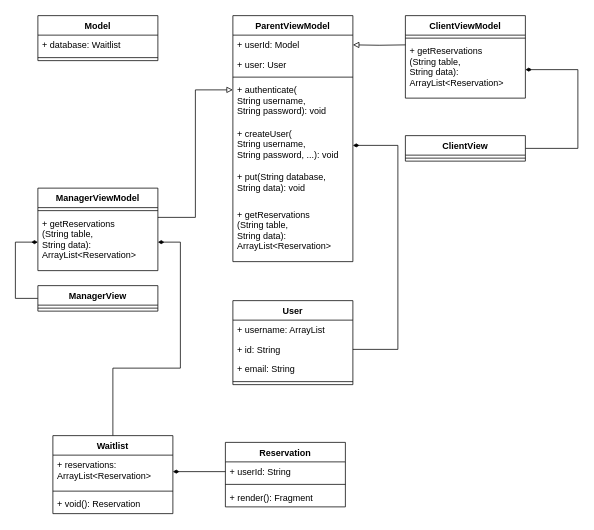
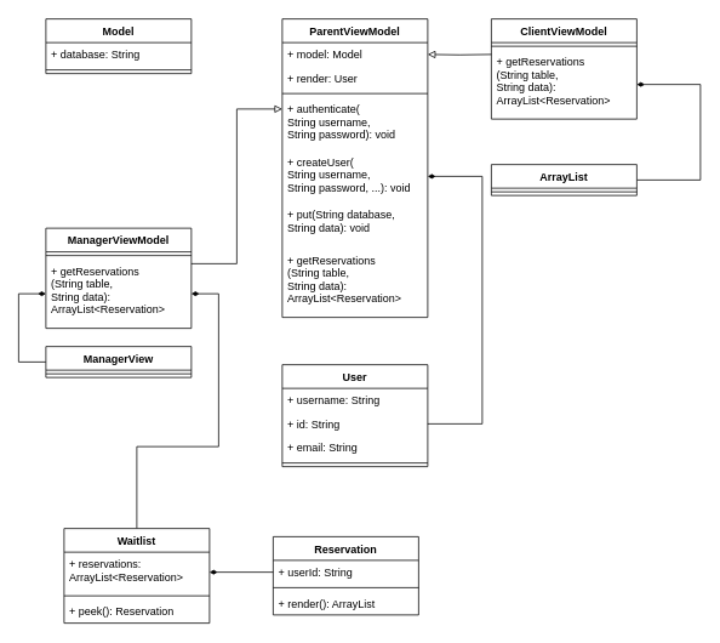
  <mxCell id="0" />
  <mxCell id="1" parent="0" />
  <mxCell id="2" value="Model" style="swimlane;fontStyle=1;align=center;verticalAlign=top;childLayout=stackLayout;horizontal=1;startSize=26;horizontalStack=0;resizeParent=1;resizeParentMax=0;resizeLast=0;collapsible=1;marginBottom=0;" vertex="1" parent="1"><mxGeometry x="50" y="20" width="160" height="60" as="geometry" /></mxCell>
- <mxCell id="3" value="+ database: Waitlist" style="text;strokeColor=none;fillColor=none;align=left;verticalAlign=top;spacingLeft=4;spacingRight=4;overflow=hidden;rotatable=0;points=[[0,0.5],[1,0.5]];portConstraint=eastwest;" vertex="1" parent="2"><mxGeometry y="26" width="160" height="26" as="geometry" /></mxCell>
+ <mxCell id="3" value="+ database: String" style="text;strokeColor=none;fillColor=none;align=left;verticalAlign=top;spacingLeft=4;spacingRight=4;overflow=hidden;rotatable=0;points=[[0,0.5],[1,0.5]];portConstraint=eastwest;" vertex="1" parent="2"><mxGeometry y="26" width="160" height="26" as="geometry" /></mxCell>
  <mxCell id="4" value="" style="line;strokeWidth=1;fillColor=none;align=left;verticalAlign=middle;spacingTop=-1;spacingLeft=3;spacingRight=3;rotatable=0;labelPosition=right;points=[];portConstraint=eastwest;" vertex="1" parent="2"><mxGeometry y="52" width="160" height="8" as="geometry" /></mxCell>
  <mxCell id="5" value="ParentViewModel" style="swimlane;fontStyle=1;align=center;verticalAlign=top;childLayout=stackLayout;horizontal=1;startSize=26;horizontalStack=0;resizeParent=1;resizeParentMax=0;resizeLast=0;collapsible=1;marginBottom=0;" vertex="1" parent="1"><mxGeometry x="310" y="20" width="160" height="328" as="geometry" /></mxCell>
- <mxCell id="6" value="+ userId: Model" style="text;strokeColor=none;fillColor=none;align=left;verticalAlign=top;spacingLeft=4;spacingRight=4;overflow=hidden;rotatable=0;points=[[0,0.5],[1,0.5]];portConstraint=eastwest;" vertex="1" parent="5"><mxGeometry y="26" width="160" height="26" as="geometry" /></mxCell>
- <mxCell id="7" value="+ user: User" style="text;strokeColor=none;fillColor=none;align=left;verticalAlign=top;spacingLeft=4;spacingRight=4;overflow=hidden;rotatable=0;points=[[0,0.5],[1,0.5]];portConstraint=eastwest;" vertex="1" parent="5"><mxGeometry y="52" width="160" height="26" as="geometry" /></mxCell>
+ <mxCell id="6" value="+ model: Model" style="text;strokeColor=none;fillColor=none;align=left;verticalAlign=top;spacingLeft=4;spacingRight=4;overflow=hidden;rotatable=0;points=[[0,0.5],[1,0.5]];portConstraint=eastwest;" vertex="1" parent="5"><mxGeometry y="26" width="160" height="26" as="geometry" /></mxCell>
+ <mxCell id="7" value="+ render: User" style="text;strokeColor=none;fillColor=none;align=left;verticalAlign=top;spacingLeft=4;spacingRight=4;overflow=hidden;rotatable=0;points=[[0,0.5],[1,0.5]];portConstraint=eastwest;" vertex="1" parent="5"><mxGeometry y="52" width="160" height="26" as="geometry" /></mxCell>
  <mxCell id="8" value="" style="line;strokeWidth=1;fillColor=none;align=left;verticalAlign=middle;spacingTop=-1;spacingLeft=3;spacingRight=3;rotatable=0;labelPosition=right;points=[];portConstraint=eastwest;" vertex="1" parent="5"><mxGeometry y="78" width="160" height="8" as="geometry" /></mxCell>
  <mxCell id="9" value="+ authenticate(&#10;String username, &#10;String password): void" style="text;strokeColor=none;fillColor=none;align=left;verticalAlign=top;spacingLeft=4;spacingRight=4;overflow=hidden;rotatable=0;points=[[0,0.5],[1,0.5]];portConstraint=eastwest;" vertex="1" parent="5"><mxGeometry y="86" width="160" height="58" as="geometry" /></mxCell>
  <mxCell id="10" value="+ createUser(&#10;String username, &#10;String password, ...): void" style="text;strokeColor=none;fillColor=none;align=left;verticalAlign=top;spacingLeft=4;spacingRight=4;overflow=hidden;rotatable=0;points=[[0,0.5],[1,0.5]];portConstraint=eastwest;" vertex="1" parent="5"><mxGeometry y="144" width="160" height="58" as="geometry" /></mxCell>
  <mxCell id="11" value="+ put(String database, &#10;String data): void" style="text;strokeColor=none;fillColor=none;align=left;verticalAlign=top;spacingLeft=4;spacingRight=4;overflow=hidden;rotatable=0;points=[[0,0.5],[1,0.5]];portConstraint=eastwest;" vertex="1" parent="5"><mxGeometry y="202" width="160" height="50" as="geometry" /></mxCell>
  <mxCell id="12" value="+ getReservations&#10;(String table, &#10;String data): &#10;ArrayList&lt;Reservation&gt;" style="text;strokeColor=none;fillColor=none;align=left;verticalAlign=top;spacingLeft=4;spacingRight=4;overflow=hidden;rotatable=0;points=[[0,0.5],[1,0.5]];portConstraint=eastwest;" vertex="1" parent="5"><mxGeometry y="252" width="160" height="76" as="geometry" /></mxCell>
  <mxCell id="13" value="ManagerViewModel" style="swimlane;fontStyle=1;align=center;verticalAlign=top;childLayout=stackLayout;horizontal=1;startSize=26;horizontalStack=0;resizeParent=1;resizeParentMax=0;resizeLast=0;collapsible=1;marginBottom=0;" vertex="1" parent="1"><mxGeometry x="50" y="250" width="160" height="110" as="geometry" /></mxCell>
  <mxCell id="14" value="" style="line;strokeWidth=1;fillColor=none;align=left;verticalAlign=middle;spacingTop=-1;spacingLeft=3;spacingRight=3;rotatable=0;labelPosition=right;points=[];portConstraint=eastwest;" vertex="1" parent="13"><mxGeometry y="26" width="160" height="8" as="geometry" /></mxCell>
  <mxCell id="15" value="+ getReservations&#10;(String table, &#10;String data): &#10;ArrayList&lt;Reservation&gt;" style="text;strokeColor=none;fillColor=none;align=left;verticalAlign=top;spacingLeft=4;spacingRight=4;overflow=hidden;rotatable=0;points=[[0,0.5],[1,0.5]];portConstraint=eastwest;" vertex="1" parent="13"><mxGeometry y="34" width="160" height="76" as="geometry" /></mxCell>
  <mxCell id="16" value="User" style="swimlane;fontStyle=1;align=center;verticalAlign=top;childLayout=stackLayout;horizontal=1;startSize=26;horizontalStack=0;resizeParent=1;resizeParentMax=0;resizeLast=0;collapsible=1;marginBottom=0;" vertex="1" parent="1"><mxGeometry x="310" y="400" width="160" height="112" as="geometry" /></mxCell>
- <mxCell id="17" value="+ username: ArrayList" style="text;strokeColor=none;fillColor=none;align=left;verticalAlign=top;spacingLeft=4;spacingRight=4;overflow=hidden;rotatable=0;points=[[0,0.5],[1,0.5]];portConstraint=eastwest;" vertex="1" parent="16"><mxGeometry y="26" width="160" height="26" as="geometry" /></mxCell>
+ <mxCell id="17" value="+ username: String" style="text;strokeColor=none;fillColor=none;align=left;verticalAlign=top;spacingLeft=4;spacingRight=4;overflow=hidden;rotatable=0;points=[[0,0.5],[1,0.5]];portConstraint=eastwest;" vertex="1" parent="16"><mxGeometry y="26" width="160" height="26" as="geometry" /></mxCell>
  <mxCell id="18" value="+ id: String" style="text;strokeColor=none;fillColor=none;align=left;verticalAlign=top;spacingLeft=4;spacingRight=4;overflow=hidden;rotatable=0;points=[[0,0.5],[1,0.5]];portConstraint=eastwest;" vertex="1" parent="16"><mxGeometry y="52" width="160" height="26" as="geometry" /></mxCell>
  <mxCell id="19" value="+ email: String" style="text;strokeColor=none;fillColor=none;align=left;verticalAlign=top;spacingLeft=4;spacingRight=4;overflow=hidden;rotatable=0;points=[[0,0.5],[1,0.5]];portConstraint=eastwest;" vertex="1" parent="16"><mxGeometry y="78" width="160" height="26" as="geometry" /></mxCell>
  <mxCell id="20" value="" style="line;strokeWidth=1;fillColor=none;align=left;verticalAlign=middle;spacingTop=-1;spacingLeft=3;spacingRight=3;rotatable=0;labelPosition=right;points=[];portConstraint=eastwest;" vertex="1" parent="16"><mxGeometry y="104" width="160" height="8" as="geometry" /></mxCell>
  <mxCell id="21" style="edgeStyle=orthogonalEdgeStyle;rounded=0;orthogonalLoop=1;jettySize=auto;html=1;endArrow=diamondThin;endFill=1;entryX=1;entryY=0.5;entryDx=0;entryDy=0;" edge="1" parent="1" source="22" target="15"><mxGeometry relative="1" as="geometry"><mxPoint x="230" y="320" as="targetPoint" /><Array as="points"><mxPoint x="150" y="490" /><mxPoint x="240" y="490" /><mxPoint x="240" y="322" /></Array></mxGeometry></mxCell>
  <mxCell id="22" value="Waitlist" style="swimlane;fontStyle=1;align=center;verticalAlign=top;childLayout=stackLayout;horizontal=1;startSize=26;horizontalStack=0;resizeParent=1;resizeParentMax=0;resizeLast=0;collapsible=1;marginBottom=0;" vertex="1" parent="1"><mxGeometry x="70" y="580" width="160" height="104" as="geometry" /></mxCell>
  <mxCell id="23" value="+ reservations: &#10;ArrayList&lt;Reservation&gt;" style="text;strokeColor=none;fillColor=none;align=left;verticalAlign=top;spacingLeft=4;spacingRight=4;overflow=hidden;rotatable=0;points=[[0,0.5],[1,0.5]];portConstraint=eastwest;" vertex="1" parent="22"><mxGeometry y="26" width="160" height="44" as="geometry" /></mxCell>
  <mxCell id="24" value="" style="line;strokeWidth=1;fillColor=none;align=left;verticalAlign=middle;spacingTop=-1;spacingLeft=3;spacingRight=3;rotatable=0;labelPosition=right;points=[];portConstraint=eastwest;" vertex="1" parent="22"><mxGeometry y="70" width="160" height="8" as="geometry" /></mxCell>
- <mxCell id="25" value="+ void(): Reservation" style="text;strokeColor=none;fillColor=none;align=left;verticalAlign=top;spacingLeft=4;spacingRight=4;overflow=hidden;rotatable=0;points=[[0,0.5],[1,0.5]];portConstraint=eastwest;" vertex="1" parent="22"><mxGeometry y="78" width="160" height="26" as="geometry" /></mxCell>
+ <mxCell id="25" value="+ peek(): Reservation" style="text;strokeColor=none;fillColor=none;align=left;verticalAlign=top;spacingLeft=4;spacingRight=4;overflow=hidden;rotatable=0;points=[[0,0.5],[1,0.5]];portConstraint=eastwest;" vertex="1" parent="22"><mxGeometry y="78" width="160" height="26" as="geometry" /></mxCell>
  <mxCell id="26" style="edgeStyle=orthogonalEdgeStyle;rounded=0;orthogonalLoop=1;jettySize=auto;html=1;endArrow=diamondThin;endFill=1;entryX=0;entryY=0.5;entryDx=0;entryDy=0;" edge="1" parent="1" source="27" target="15"><mxGeometry relative="1" as="geometry"><mxPoint x="30" y="320" as="targetPoint" /><Array as="points"><mxPoint x="20" y="397" /><mxPoint x="20" y="322" /></Array></mxGeometry></mxCell>
  <mxCell id="27" value="ManagerView" style="swimlane;fontStyle=1;align=center;verticalAlign=top;childLayout=stackLayout;horizontal=1;startSize=26;horizontalStack=0;resizeParent=1;resizeParentMax=0;resizeLast=0;collapsible=1;marginBottom=0;" vertex="1" parent="1"><mxGeometry x="50" y="380" width="160" height="34" as="geometry" /></mxCell>
  <mxCell id="28" value="" style="line;strokeWidth=1;fillColor=none;align=left;verticalAlign=middle;spacingTop=-1;spacingLeft=3;spacingRight=3;rotatable=0;labelPosition=right;points=[];portConstraint=eastwest;" vertex="1" parent="27"><mxGeometry y="26" width="160" height="8" as="geometry" /></mxCell>
  <mxCell id="29" value="ClientViewModel" style="swimlane;fontStyle=1;align=center;verticalAlign=top;childLayout=stackLayout;horizontal=1;startSize=26;horizontalStack=0;resizeParent=1;resizeParentMax=0;resizeLast=0;collapsible=1;marginBottom=0;" vertex="1" parent="1"><mxGeometry x="540" y="20" width="160" height="110" as="geometry" /></mxCell>
  <mxCell id="30" value="" style="line;strokeWidth=1;fillColor=none;align=left;verticalAlign=middle;spacingTop=-1;spacingLeft=3;spacingRight=3;rotatable=0;labelPosition=right;points=[];portConstraint=eastwest;" vertex="1" parent="29"><mxGeometry y="26" width="160" height="8" as="geometry" /></mxCell>
  <mxCell id="31" value="+ getReservations&#10;(String table, &#10;String data): &#10;ArrayList&lt;Reservation&gt;" style="text;strokeColor=none;fillColor=none;align=left;verticalAlign=top;spacingLeft=4;spacingRight=4;overflow=hidden;rotatable=0;points=[[0,0.5],[1,0.5]];portConstraint=eastwest;" vertex="1" parent="29"><mxGeometry y="34" width="160" height="76" as="geometry" /></mxCell>
  <mxCell id="32" style="edgeStyle=orthogonalEdgeStyle;rounded=0;orthogonalLoop=1;jettySize=auto;html=1;endArrow=diamondThin;endFill=1;entryX=1;entryY=0.5;entryDx=0;entryDy=0;" edge="1" parent="1" source="33" target="31"><mxGeometry relative="1" as="geometry"><mxPoint x="760" y="90" as="targetPoint" /><Array as="points"><mxPoint x="770" y="197" /><mxPoint x="770" y="92" /></Array></mxGeometry></mxCell>
- <mxCell id="33" value="ClientView" style="swimlane;fontStyle=1;align=center;verticalAlign=top;childLayout=stackLayout;horizontal=1;startSize=26;horizontalStack=0;resizeParent=1;resizeParentMax=0;resizeLast=0;collapsible=1;marginBottom=0;" vertex="1" parent="1"><mxGeometry x="540" y="180" width="160" height="34" as="geometry" /></mxCell>
+ <mxCell id="33" value="ArrayList" style="swimlane;fontStyle=1;align=center;verticalAlign=top;childLayout=stackLayout;horizontal=1;startSize=26;horizontalStack=0;resizeParent=1;resizeParentMax=0;resizeLast=0;collapsible=1;marginBottom=0;" vertex="1" parent="1"><mxGeometry x="540" y="180" width="160" height="34" as="geometry" /></mxCell>
  <mxCell id="34" value="" style="line;strokeWidth=1;fillColor=none;align=left;verticalAlign=middle;spacingTop=-1;spacingLeft=3;spacingRight=3;rotatable=0;labelPosition=right;points=[];portConstraint=eastwest;" vertex="1" parent="33"><mxGeometry y="26" width="160" height="8" as="geometry" /></mxCell>
  <mxCell id="35" style="edgeStyle=orthogonalEdgeStyle;rounded=0;orthogonalLoop=1;jettySize=auto;html=1;entryX=0;entryY=0.5;entryDx=0;entryDy=0;endArrow=block;endFill=0;" edge="1" parent="1"><mxGeometry relative="1" as="geometry"><mxPoint x="210" y="289" as="sourcePoint" /><mxPoint x="310" y="119" as="targetPoint" /><Array as="points"><mxPoint x="260" y="289" /><mxPoint x="260" y="119" /></Array></mxGeometry></mxCell>
  <mxCell id="36" style="edgeStyle=orthogonalEdgeStyle;rounded=0;orthogonalLoop=1;jettySize=auto;html=1;entryX=1;entryY=0.5;entryDx=0;entryDy=0;endArrow=block;endFill=0;" edge="1" parent="1" target="6"><mxGeometry relative="1" as="geometry"><mxPoint x="540" y="59" as="sourcePoint" /></mxGeometry></mxCell>
  <mxCell id="37" value="Reservation" style="swimlane;fontStyle=1;align=center;verticalAlign=top;childLayout=stackLayout;horizontal=1;startSize=26;horizontalStack=0;resizeParent=1;resizeParentMax=0;resizeLast=0;collapsible=1;marginBottom=0;" vertex="1" parent="1"><mxGeometry x="300" y="589" width="160" height="86" as="geometry" /></mxCell>
  <mxCell id="38" value="+ userId: String" style="text;strokeColor=none;fillColor=none;align=left;verticalAlign=top;spacingLeft=4;spacingRight=4;overflow=hidden;rotatable=0;points=[[0,0.5],[1,0.5]];portConstraint=eastwest;" vertex="1" parent="37"><mxGeometry y="26" width="160" height="26" as="geometry" /></mxCell>
  <mxCell id="39" value="" style="line;strokeWidth=1;fillColor=none;align=left;verticalAlign=middle;spacingTop=-1;spacingLeft=3;spacingRight=3;rotatable=0;labelPosition=right;points=[];portConstraint=eastwest;" vertex="1" parent="37"><mxGeometry y="52" width="160" height="8" as="geometry" /></mxCell>
- <mxCell id="40" value="+ render(): Fragment" style="text;strokeColor=none;fillColor=none;align=left;verticalAlign=top;spacingLeft=4;spacingRight=4;overflow=hidden;rotatable=0;points=[[0,0.5],[1,0.5]];portConstraint=eastwest;" vertex="1" parent="37"><mxGeometry y="60" width="160" height="26" as="geometry" /></mxCell>
+ <mxCell id="40" value="+ render(): ArrayList" style="text;strokeColor=none;fillColor=none;align=left;verticalAlign=top;spacingLeft=4;spacingRight=4;overflow=hidden;rotatable=0;points=[[0,0.5],[1,0.5]];portConstraint=eastwest;" vertex="1" parent="37"><mxGeometry y="60" width="160" height="26" as="geometry" /></mxCell>
  <mxCell id="41" style="edgeStyle=orthogonalEdgeStyle;rounded=0;orthogonalLoop=1;jettySize=auto;html=1;entryX=1;entryY=0.5;entryDx=0;entryDy=0;endArrow=diamondThin;endFill=1;" edge="1" parent="1" source="38" target="23"><mxGeometry relative="1" as="geometry" /></mxCell>
  <mxCell id="42" style="edgeStyle=orthogonalEdgeStyle;rounded=0;orthogonalLoop=1;jettySize=auto;html=1;endArrow=diamondThin;endFill=1;entryX=1;entryY=0.5;entryDx=0;entryDy=0;" edge="1" parent="1" source="18" target="10"><mxGeometry relative="1" as="geometry"><mxPoint x="510" y="190" as="targetPoint" /><Array as="points"><mxPoint x="530" y="465" /><mxPoint x="530" y="193" /></Array></mxGeometry></mxCell>
